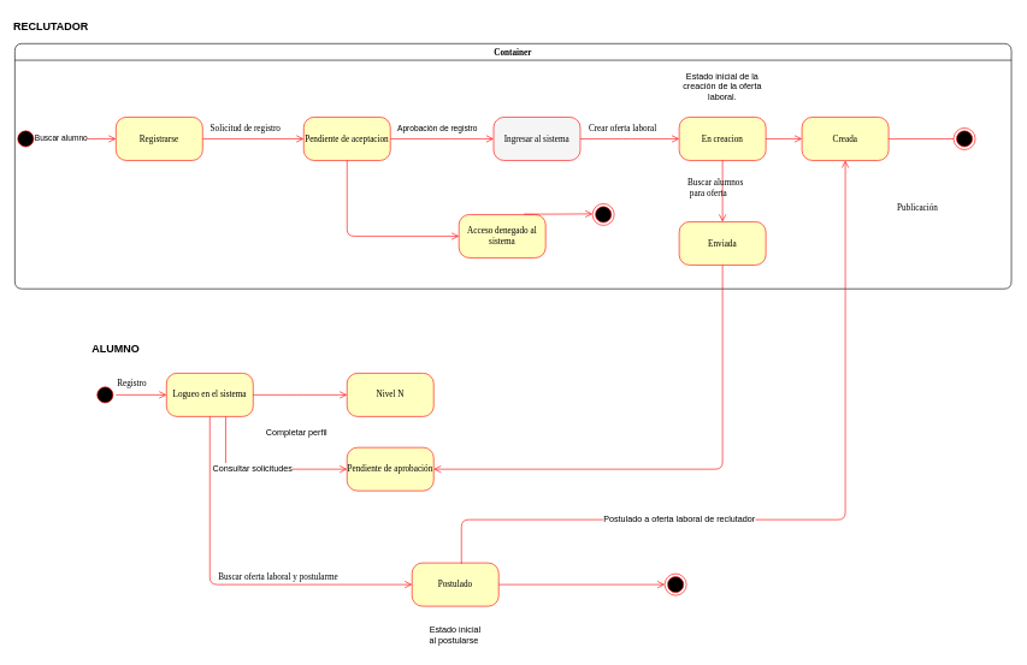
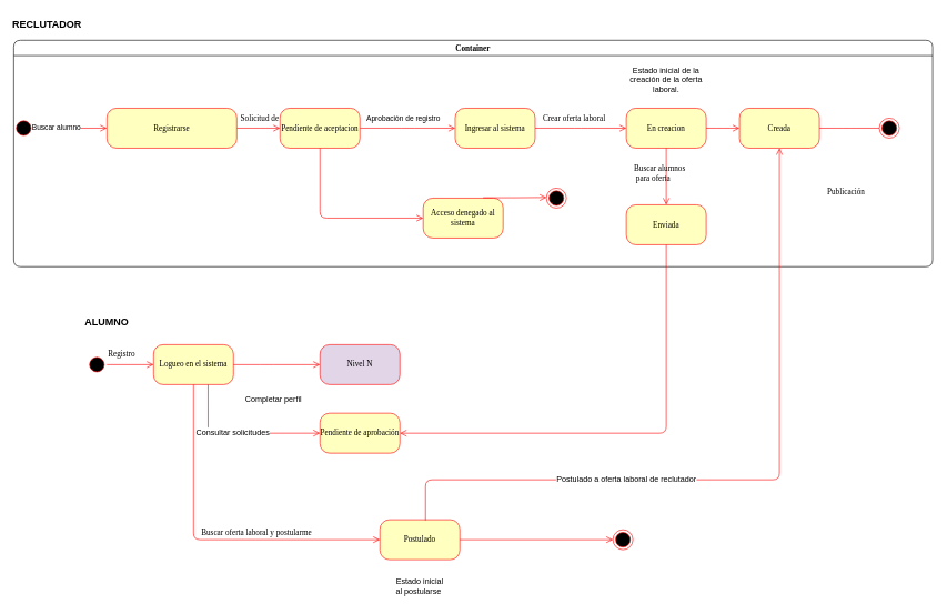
  <mxCell id="0" />
  <mxCell id="1" parent="0" />
  <mxCell id="2" value="Container" style="swimlane;whiteSpace=wrap;html=1;rounded=1;shadow=0;comic=0;labelBackgroundColor=none;strokeWidth=1;fontFamily=Verdana;fontSize=12;align=center;" vertex="1" parent="1"><mxGeometry x="20" y="60" width="1380" height="340" as="geometry" /></mxCell>
  <mxCell id="3" value="Solicitud de registro" style="edgeStyle=elbowEdgeStyle;html=1;labelBackgroundColor=none;endArrow=open;endSize=8;strokeColor=#ff0000;fontFamily=Verdana;fontSize=12;align=left;" edge="1" parent="2" source="4" target="10"><mxGeometry x="-0.857" y="15" relative="1" as="geometry"><mxPoint x="-1" as="offset" /></mxGeometry></mxCell>
- <mxCell id="4" value="Registrarse" style="rounded=1;whiteSpace=wrap;html=1;arcSize=24;fillColor=#ffffc0;strokeColor=#ff0000;shadow=0;comic=0;labelBackgroundColor=none;fontFamily=Verdana;fontSize=12;fontColor=#000000;align=center;" vertex="1" parent="2"><mxGeometry x="140" y="102" width="120" height="60" as="geometry" /></mxCell>
+ <mxCell id="4" value="Registrarse" style="rounded=1;whiteSpace=wrap;html=1;arcSize=24;fillColor=#ffffc0;strokeColor=#ff0000;shadow=0;comic=0;labelBackgroundColor=none;fontFamily=Verdana;fontSize=12;fontColor=#000000;align=center;" vertex="1" parent="2"><mxGeometry x="140" y="102" width="195" height="60" as="geometry" /></mxCell>
  <mxCell id="5" style="edgeStyle=elbowEdgeStyle;html=1;labelBackgroundColor=none;endArrow=open;endSize=8;strokeColor=#ff0000;fontFamily=Verdana;fontSize=12;align=left;" edge="1" parent="2" target="4"><mxGeometry relative="1" as="geometry"><mxPoint x="30" y="132" as="sourcePoint" /></mxGeometry></mxCell>
  <mxCell id="6" value="Buscar alumno" style="edgeLabel;html=1;align=center;verticalAlign=middle;resizable=0;points=[];" vertex="1" connectable="0" parent="5"><mxGeometry x="-0.395" y="2" relative="1" as="geometry"><mxPoint as="offset" /></mxGeometry></mxCell>
  <mxCell id="7" value="" style="ellipse;html=1;shape=startState;fillColor=#000000;strokeColor=#ff0000;rounded=1;shadow=0;comic=0;labelBackgroundColor=none;fontFamily=Verdana;fontSize=12;fontColor=#000000;align=center;direction=south;" vertex="1" parent="2"><mxGeometry y="117" width="30" height="30" as="geometry" /></mxCell>
  <mxCell id="8" style="edgeStyle=elbowEdgeStyle;html=1;labelBackgroundColor=none;endArrow=open;endSize=8;strokeColor=#ff0000;fontFamily=Verdana;fontSize=12;align=left;" edge="1" parent="2" source="10" target="12"><mxGeometry relative="1" as="geometry" /></mxCell>
  <mxCell id="9" value="Aprobaciòn de registro" style="edgeLabel;html=1;align=center;verticalAlign=middle;resizable=0;points=[];" vertex="1" connectable="0" parent="8"><mxGeometry x="-0.509" y="-1" relative="1" as="geometry"><mxPoint x="29" y="-16" as="offset" /></mxGeometry></mxCell>
  <mxCell id="10" value="Pendiente de aceptacion" style="rounded=1;whiteSpace=wrap;html=1;arcSize=24;fillColor=#ffffc0;strokeColor=#ff0000;shadow=0;comic=0;labelBackgroundColor=none;fontFamily=Verdana;fontSize=12;fontColor=#000000;align=center;" vertex="1" parent="2"><mxGeometry x="400" y="102" width="120" height="60" as="geometry" /></mxCell>
  <mxCell id="11" value="Crear oferta laboral" style="edgeStyle=elbowEdgeStyle;html=1;labelBackgroundColor=none;endArrow=open;endSize=8;strokeColor=#ff0000;fontFamily=Verdana;fontSize=12;align=left;" edge="1" parent="2" source="12" target="15"><mxGeometry x="-0.862" y="15" relative="1" as="geometry"><mxPoint x="1" as="offset" /></mxGeometry></mxCell>
- <mxCell id="12" value="Ingresar al sistema" style="rounded=1;whiteSpace=wrap;html=1;arcSize=24;fillColor=#f5f5f5;strokeColor=#ff0000;shadow=0;comic=0;labelBackgroundColor=none;fontFamily=Verdana;fontSize=12;fontColor=#000000;align=center;" vertex="1" parent="2"><mxGeometry x="663" y="102" width="120" height="60" as="geometry" /></mxCell>
+ <mxCell id="12" value="Ingresar al sistema" style="rounded=1;whiteSpace=wrap;html=1;arcSize=24;fillColor=#ffffc0;strokeColor=#ff0000;shadow=0;comic=0;labelBackgroundColor=none;fontFamily=Verdana;fontSize=12;fontColor=#000000;align=center;" vertex="1" parent="2"><mxGeometry x="663" y="102" width="120" height="60" as="geometry" /></mxCell>
  <mxCell id="13" value="Acceso denegado al sistema" style="rounded=1;whiteSpace=wrap;html=1;arcSize=24;fillColor=#ffffc0;strokeColor=#ff0000;shadow=0;comic=0;labelBackgroundColor=none;fontFamily=Verdana;fontSize=12;fontColor=#000000;align=center;" vertex="1" parent="2"><mxGeometry x="615" y="237" width="120" height="60" as="geometry" /></mxCell>
  <mxCell id="14" style="edgeStyle=elbowEdgeStyle;html=1;labelBackgroundColor=none;endArrow=open;endSize=8;strokeColor=#ff0000;fontFamily=Verdana;fontSize=12;align=left;entryX=0;entryY=0.5;entryDx=0;entryDy=0;exitX=0.5;exitY=1;exitDx=0;exitDy=0;" edge="1" parent="2" source="10" target="13"><mxGeometry relative="1" as="geometry"><mxPoint x="530" y="142" as="sourcePoint" /><mxPoint x="595" y="142" as="targetPoint" /><Array as="points"><mxPoint x="460" y="217" /></Array></mxGeometry></mxCell>
  <mxCell id="15" value="En creacion" style="rounded=1;whiteSpace=wrap;html=1;arcSize=24;fillColor=#ffffc0;strokeColor=#ff0000;shadow=0;comic=0;labelBackgroundColor=none;fontFamily=Verdana;fontSize=12;fontColor=#000000;align=center;" vertex="1" parent="2"><mxGeometry x="920" y="102" width="120" height="60" as="geometry" /></mxCell>
  <mxCell id="16" style="edgeStyle=elbowEdgeStyle;html=1;labelBackgroundColor=none;endArrow=open;endSize=8;strokeColor=#ff0000;fontFamily=Verdana;fontSize=12;align=left;" edge="1" parent="2" source="15"><mxGeometry relative="1" as="geometry"><mxPoint x="1150" y="131.41" as="sourcePoint" /><mxPoint x="1090" y="132" as="targetPoint" /></mxGeometry></mxCell>
  <mxCell id="17" value="Estado inicial de la creación de la oferta laboral." style="text;html=1;strokeColor=none;fillColor=none;align=center;verticalAlign=middle;whiteSpace=wrap;rounded=0;" vertex="1" parent="2"><mxGeometry x="905" y="30" width="150" height="60" as="geometry" /></mxCell>
  <mxCell id="18" value="Creada" style="rounded=1;whiteSpace=wrap;html=1;arcSize=24;fillColor=#ffffc0;strokeColor=#ff0000;shadow=0;comic=0;labelBackgroundColor=none;fontFamily=Verdana;fontSize=12;fontColor=#000000;align=center;" vertex="1" parent="2"><mxGeometry x="1090" y="102" width="120" height="60" as="geometry" /></mxCell>
  <mxCell id="19" value="Publicación" style="edgeStyle=elbowEdgeStyle;html=1;labelBackgroundColor=none;endArrow=open;endSize=8;strokeColor=#ff0000;fontFamily=Verdana;fontSize=12;align=left;startArrow=none;" edge="1" parent="2" source="20"><mxGeometry x="1" y="-111" relative="1" as="geometry"><mxPoint x="1210" y="131.41" as="sourcePoint" /><mxPoint x="1330" y="132" as="targetPoint" /><mxPoint x="-110" y="96" as="offset" /></mxGeometry></mxCell>
  <mxCell id="20" value="" style="ellipse;html=1;shape=endState;fillColor=#000000;strokeColor=#ff0000;rounded=1;shadow=0;comic=0;labelBackgroundColor=none;fontFamily=Verdana;fontSize=12;fontColor=#000000;align=center;" vertex="1" parent="2"><mxGeometry x="1300" y="117" width="30" height="30" as="geometry" /></mxCell>
  <mxCell id="21" value="" style="edgeStyle=elbowEdgeStyle;html=1;labelBackgroundColor=none;endArrow=none;endSize=8;strokeColor=#ff0000;fontFamily=Verdana;fontSize=12;align=left;exitX=1;exitY=0.5;exitDx=0;exitDy=0;" edge="1" parent="2" source="18" target="20"><mxGeometry x="-0.834" y="14" relative="1" as="geometry"><mxPoint x="1260" y="-158.59" as="sourcePoint" /><mxPoint x="1380" y="-158" as="targetPoint" /><mxPoint x="-1" as="offset" /></mxGeometry></mxCell>
  <mxCell id="22" value="" style="ellipse;html=1;shape=endState;fillColor=#000000;strokeColor=#ff0000;" vertex="1" parent="2"><mxGeometry x="800" y="222" width="30" height="30" as="geometry" /></mxCell>
  <mxCell id="23" style="edgeStyle=elbowEdgeStyle;html=1;labelBackgroundColor=none;endArrow=open;endSize=8;strokeColor=#ff0000;fontFamily=Verdana;fontSize=12;align=left;" edge="1" parent="2"><mxGeometry relative="1" as="geometry"><mxPoint x="705" y="236.41" as="sourcePoint" /><mxPoint x="800" y="236" as="targetPoint" /></mxGeometry></mxCell>
  <mxCell id="24" value="Enviada" style="rounded=1;whiteSpace=wrap;html=1;arcSize=24;fillColor=#ffffc0;strokeColor=#ff0000;shadow=0;comic=0;labelBackgroundColor=none;fontFamily=Verdana;fontSize=12;fontColor=#000000;align=center;" vertex="1" parent="2"><mxGeometry x="920" y="247" width="120" height="60" as="geometry" /></mxCell>
  <mxCell id="25" value="Buscar alumnos&lt;br&gt;&amp;nbsp;para oferta" style="edgeStyle=elbowEdgeStyle;html=1;labelBackgroundColor=none;endArrow=open;endSize=8;strokeColor=#ff0000;fontFamily=Verdana;fontSize=12;align=left;entryX=0.5;entryY=0;entryDx=0;entryDy=0;exitX=0.5;exitY=1;exitDx=0;exitDy=0;" edge="1" parent="2" source="15" target="24"><mxGeometry x="-0.106" y="-50" relative="1" as="geometry"><mxPoint x="1050" y="142" as="sourcePoint" /><mxPoint x="1100" y="142" as="targetPoint" /><mxPoint as="offset" /></mxGeometry></mxCell>
  <mxCell id="26" value="&lt;b&gt;&lt;font style=&quot;font-size: 15px&quot;&gt;RECLUTADOR&lt;/font&gt;&lt;/b&gt;" style="text;html=1;strokeColor=none;fillColor=none;align=center;verticalAlign=middle;whiteSpace=wrap;rounded=0;" vertex="1" parent="1"><mxGeometry x="40" y="20" width="60" height="30" as="geometry" /></mxCell>
  <mxCell id="27" value="&lt;b&gt;ALUMNO&lt;/b&gt;" style="text;html=1;strokeColor=none;fillColor=none;align=center;verticalAlign=middle;whiteSpace=wrap;rounded=0;fontSize=15;" vertex="1" parent="1"><mxGeometry x="130" y="467" width="60" height="30" as="geometry" /></mxCell>
  <mxCell id="28" value="" style="ellipse;html=1;shape=startState;fillColor=#000000;strokeColor=#ff0000;rounded=1;shadow=0;comic=0;labelBackgroundColor=none;fontFamily=Verdana;fontSize=12;fontColor=#000000;align=center;direction=south;" vertex="1" parent="1"><mxGeometry x="130" y="532" width="30" height="30" as="geometry" /></mxCell>
  <mxCell id="29" value="Postulado" style="rounded=1;whiteSpace=wrap;html=1;arcSize=24;fillColor=#ffffc0;strokeColor=#ff0000;shadow=0;comic=0;labelBackgroundColor=none;fontFamily=Verdana;fontSize=12;fontColor=#000000;align=center;" vertex="1" parent="1"><mxGeometry x="570" y="780" width="120" height="60" as="geometry" /></mxCell>
  <mxCell id="30" value="Logueo en el sistema" style="rounded=1;whiteSpace=wrap;html=1;arcSize=24;fillColor=#ffffc0;strokeColor=#ff0000;shadow=0;comic=0;labelBackgroundColor=none;fontFamily=Verdana;fontSize=12;fontColor=#000000;align=center;" vertex="1" parent="1"><mxGeometry x="230" y="517" width="120" height="60" as="geometry" /></mxCell>
- <mxCell id="31" value="Nivel N" style="rounded=1;whiteSpace=wrap;html=1;arcSize=24;fillColor=#ffffc0;strokeColor=#ff0000;shadow=0;comic=0;labelBackgroundColor=none;fontFamily=Verdana;fontSize=12;fontColor=#000000;align=center;" vertex="1" parent="1"><mxGeometry x="480" y="517" width="120" height="60" as="geometry" /></mxCell>
+ <mxCell id="31" value="Nivel N" style="rounded=1;whiteSpace=wrap;html=1;arcSize=24;fillColor=#e1d5e7;strokeColor=#ff0000;shadow=0;comic=0;labelBackgroundColor=none;fontFamily=Verdana;fontSize=12;fontColor=#000000;align=center;" vertex="1" parent="1"><mxGeometry x="480" y="517" width="120" height="60" as="geometry" /></mxCell>
  <mxCell id="32" value="Registro" style="edgeStyle=orthogonalEdgeStyle;html=1;labelBackgroundColor=none;endArrow=open;endSize=8;strokeColor=#ff0000;fontFamily=Verdana;fontSize=12;align=left;" edge="1" parent="1" source="28" target="30"><mxGeometry x="-1" y="15" relative="1" as="geometry"><Array as="points" /><mxPoint as="offset" /></mxGeometry></mxCell>
  <mxCell id="33" style="edgeStyle=orthogonalEdgeStyle;html=1;labelBackgroundColor=none;endArrow=open;endSize=8;strokeColor=#ff0000;fontFamily=Verdana;fontSize=12;align=left;entryX=0;entryY=0.5;exitX=1;exitY=0.5;exitDx=0;exitDy=0;" edge="1" parent="1" source="30" target="31"><mxGeometry relative="1" as="geometry"><Array as="points"><mxPoint x="400" y="547" /><mxPoint x="400" y="547" /></Array></mxGeometry></mxCell>
  <mxCell id="34" style="edgeStyle=orthogonalEdgeStyle;html=1;exitX=1;exitY=0.5;entryX=0;entryY=0.5;labelBackgroundColor=none;endArrow=open;endSize=8;strokeColor=#ff0000;fontFamily=Verdana;fontSize=12;align=left;entryDx=0;entryDy=0;" edge="1" parent="1" source="29" target="38"><mxGeometry relative="1" as="geometry"><mxPoint x="680" y="592" as="targetPoint" /></mxGeometry></mxCell>
  <mxCell id="35" value="&lt;font style=&quot;font-size: 12px&quot;&gt;Completar perfil&lt;/font&gt;" style="text;html=1;align=center;verticalAlign=middle;resizable=0;points=[];autosize=1;strokeColor=none;fillColor=none;fontSize=15;" vertex="1" parent="1"><mxGeometry x="360" y="587" width="100" height="20" as="geometry" /></mxCell>
  <mxCell id="36" value="Buscar oferta laboral y postularme" style="edgeStyle=orthogonalEdgeStyle;html=1;exitX=0.5;exitY=1;entryX=0;entryY=0.5;labelBackgroundColor=none;endArrow=open;endSize=8;strokeColor=#ff0000;fontFamily=Verdana;fontSize=12;align=left;exitDx=0;exitDy=0;entryDx=0;entryDy=0;" edge="1" parent="1" source="30" target="29"><mxGeometry x="-0.053" y="10" relative="1" as="geometry"><mxPoint x="220" y="562" as="sourcePoint" /><mxPoint x="280" y="612" as="targetPoint" /><mxPoint as="offset" /></mxGeometry></mxCell>
  <mxCell id="37" value="Estado inicial al postularse&amp;nbsp;" style="text;html=1;strokeColor=none;fillColor=none;align=center;verticalAlign=middle;whiteSpace=wrap;rounded=0;fontSize=12;" vertex="1" parent="1"><mxGeometry x="590" y="860" width="80" height="40" as="geometry" /></mxCell>
  <mxCell id="38" value="" style="ellipse;html=1;shape=endState;fillColor=#000000;strokeColor=#ff0000;fontSize=12;" vertex="1" parent="1"><mxGeometry x="920" y="795" width="30" height="30" as="geometry" /></mxCell>
  <mxCell id="39" style="edgeStyle=orthogonalEdgeStyle;html=1;entryX=0.5;entryY=1;labelBackgroundColor=none;endArrow=open;endSize=8;strokeColor=#ff0000;fontFamily=Verdana;fontSize=12;align=left;entryDx=0;entryDy=0;exitX=0.57;exitY=0.017;exitDx=0;exitDy=0;exitPerimeter=0;" edge="1" parent="1" source="29" target="18"><mxGeometry relative="1" as="geometry"><mxPoint x="755" y="565" as="targetPoint" /><mxPoint x="700" y="565" as="sourcePoint" /><Array as="points"><mxPoint x="638" y="720" /><mxPoint x="1170" y="720" /></Array></mxGeometry></mxCell>
  <mxCell id="40" value="Postulado a oferta laboral de reclutador" style="edgeLabel;html=1;align=center;verticalAlign=middle;resizable=0;points=[];fontSize=12;" vertex="1" connectable="0" parent="39"><mxGeometry x="-0.337" y="1" relative="1" as="geometry"><mxPoint as="offset" /></mxGeometry></mxCell>
  <mxCell id="41" value="Pendiente de aprobación" style="rounded=1;whiteSpace=wrap;html=1;arcSize=24;fillColor=#ffffc0;strokeColor=#ff0000;shadow=0;comic=0;labelBackgroundColor=none;fontFamily=Verdana;fontSize=12;fontColor=#000000;align=center;" vertex="1" parent="1"><mxGeometry x="480" y="620" width="120" height="60" as="geometry" /></mxCell>
  <mxCell id="42" style="edgeStyle=orthogonalEdgeStyle;html=1;exitX=0.683;exitY=1.003;entryX=0;entryY=0.5;labelBackgroundColor=none;endArrow=open;endSize=8;strokeColor=#ff0000;fontFamily=Verdana;fontSize=12;align=left;entryDx=0;entryDy=0;exitDx=0;exitDy=0;exitPerimeter=0;" edge="1" parent="1" source="30" target="41"><mxGeometry relative="1" as="geometry"><mxPoint x="470" y="640" as="targetPoint" /><mxPoint x="240" y="640" as="sourcePoint" /></mxGeometry></mxCell>
  <mxCell id="43" value="Consultar solicitudes" style="edgeLabel;html=1;align=center;verticalAlign=middle;resizable=0;points=[];fontSize=12;" vertex="1" connectable="0" parent="42"><mxGeometry x="-0.091" y="2" relative="1" as="geometry"><mxPoint as="offset" /></mxGeometry></mxCell>
  <mxCell id="44" style="edgeStyle=orthogonalEdgeStyle;html=1;exitX=0.5;exitY=1;entryX=1;entryY=0.5;labelBackgroundColor=none;endArrow=open;endSize=8;strokeColor=#ff0000;fontFamily=Verdana;fontSize=12;align=left;entryDx=0;entryDy=0;exitDx=0;exitDy=0;" edge="1" parent="1" source="24" target="41"><mxGeometry relative="1" as="geometry"><mxPoint x="980" y="542" as="targetPoint" /><mxPoint x="750" y="542" as="sourcePoint" /></mxGeometry></mxCell>
